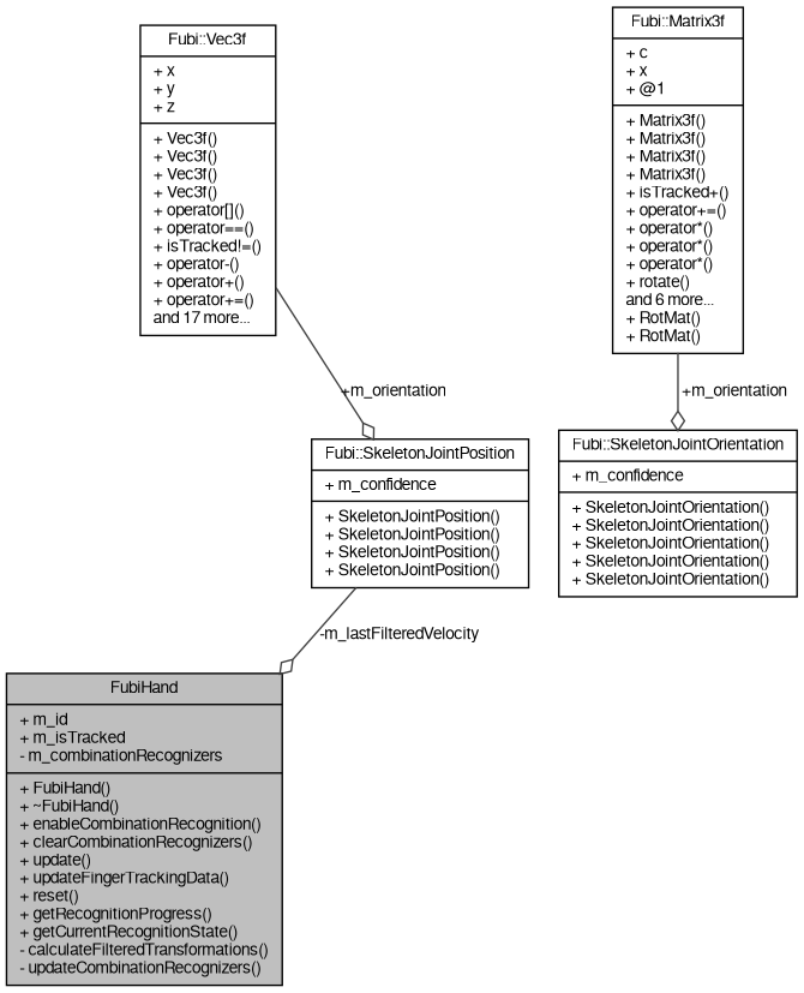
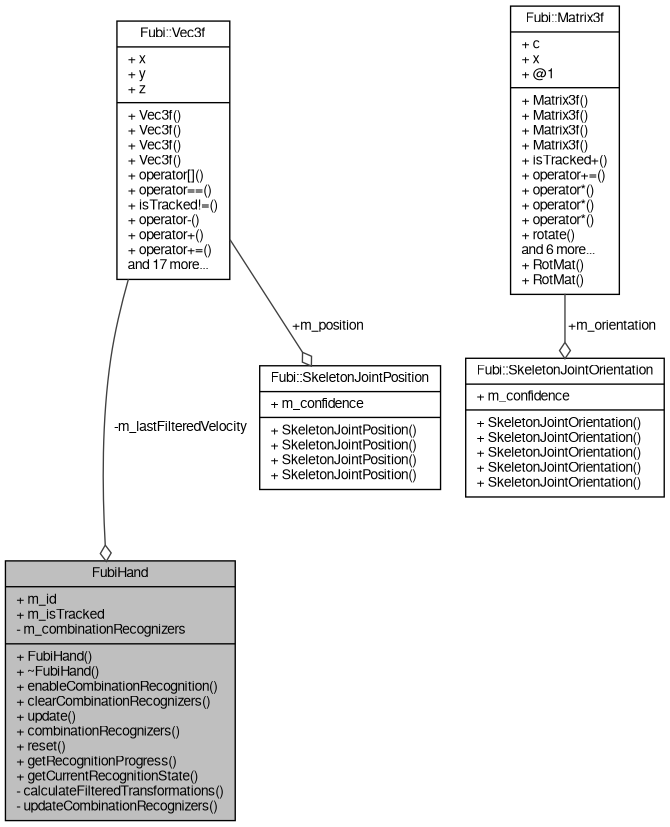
  digraph {
    node [color=black fillcolor=white fontname=FreeSans fontsize=10 shape=record style=filled]
    edge [arrowhead=odiamond color=grey25 fontname=FreeSans fontsize=10 labelfontname=FreeSans labelfontsize=10 style=solid]
-   n1 [fillcolor=grey75 fontcolor=black height=0.2 label="{FubiHand\n|+ m_id\l+ m_isTracked\l- m_combinationRecognizers\l|+ FubiHand()\l+ ~FubiHand()\l+ enableCombinationRecognition()\l+ clearCombinationRecognizers()\l+ update()\l+ updateFingerTrackingData()\l+ reset()\l+ getRecognitionProgress()\l+ getCurrentRecognitionState()\l- calculateFilteredTransformations()\l- updateCombinationRecognizers()\l}" width=0.4]
+   n1 [fillcolor=grey75 fontcolor=black height=0.2 label="{FubiHand\n|+ m_id\l+ m_isTracked\l- m_combinationRecognizers\l|+ FubiHand()\l+ ~FubiHand()\l+ enableCombinationRecognition()\l+ clearCombinationRecognizers()\l+ update()\l+ combinationRecognizers()\l+ reset()\l+ getRecognitionProgress()\l+ getCurrentRecognitionState()\l- calculateFilteredTransformations()\l- updateCombinationRecognizers()\l}" width=0.4]
    n2 [height=0.2 label="{Fubi::Vec3f\n|+ x\l+ y\l+ z\l|+ Vec3f()\l+ Vec3f()\l+ Vec3f()\l+ Vec3f()\l+ operator[]()\l+ operator==()\l+ isTracked!=()\l+ operator-()\l+ operator+()\l+ operator+=()\land 17 more...\l}" width=0.4]
    n3 [height=0.2 label="{Fubi::SkeletonJointPosition\n|+ m_confidence\l|+ SkeletonJointPosition()\l+ SkeletonJointPosition()\l+ SkeletonJointPosition()\l+ SkeletonJointPosition()\l}" width=0.4]
    n4 [height=0.2 label="{Fubi::SkeletonJointOrientation\n|+ m_confidence\l|+ SkeletonJointOrientation()\l+ SkeletonJointOrientation()\l+ SkeletonJointOrientation()\l+ SkeletonJointOrientation()\l+ SkeletonJointOrientation()\l}" width=0.4]
    n5 [height=0.2 label="{Fubi::Matrix3f\n|+ c\l+ x\l+ @1\l|+ Matrix3f()\l+ Matrix3f()\l+ Matrix3f()\l+ Matrix3f()\l+ isTracked+()\l+ operator+=()\l+ operator*()\l+ operator*()\l+ operator*()\l+ rotate()\land 6 more...\l+ RotMat()\l+ RotMat()\l}" width=0.4]
-   n3 -> n1 [label=" -m_lastFilteredVelocity"]
-   n2 -> n3 [label=" +m_orientation"]
+   n2 -> n1 [label=" -m_lastFilteredVelocity"]
+   n2 -> n3 [label=" +m_position"]
    n5 -> n4 [label=" +m_orientation"]
  }
